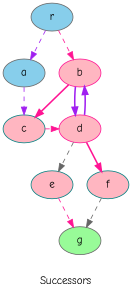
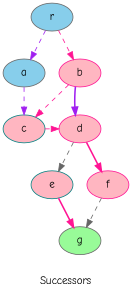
  digraph {
    fontname="Comic Neue"
    label=Successors
    node [color=gray40 fillcolor=lightpink fontname="Comic Neue" style=filled]
    edge [color=deeppink fontname="Comic Neue" style=dashed]
    r [fillcolor=skyblue]
    a [fillcolor=skyblue]
    b [color=deeppink]
    c [color=teal]
    d [color=deeppink]
    e [color=teal]
-   f [color=teal]
+   f [color=deeppink]
    g [fillcolor=palegreen]
    subgraph sub_1 {
      rank=same
      r
    }
    subgraph sub_2 {
      rank=same
      a
      b
    }
    subgraph sub_3 {
      rank=same
      c
      d
    }
    subgraph sub_4 {
      rank=same
      e
      f
    }
    subgraph sub_5 {
      rank=same
      g
    }
    r -> a [color=purple]
    r -> b
    a -> c [color=purple]
-   b -> c [style=bold]
+   b -> c
    b -> d [color=purple style=bold]
    c -> d
-   d -> b [color=purple style=bold]
    d -> e [color=gray40]
    d -> f [style=bold]
-   e -> g
+   e -> g [style=bold]
    f -> g [color=gray40]
  }
